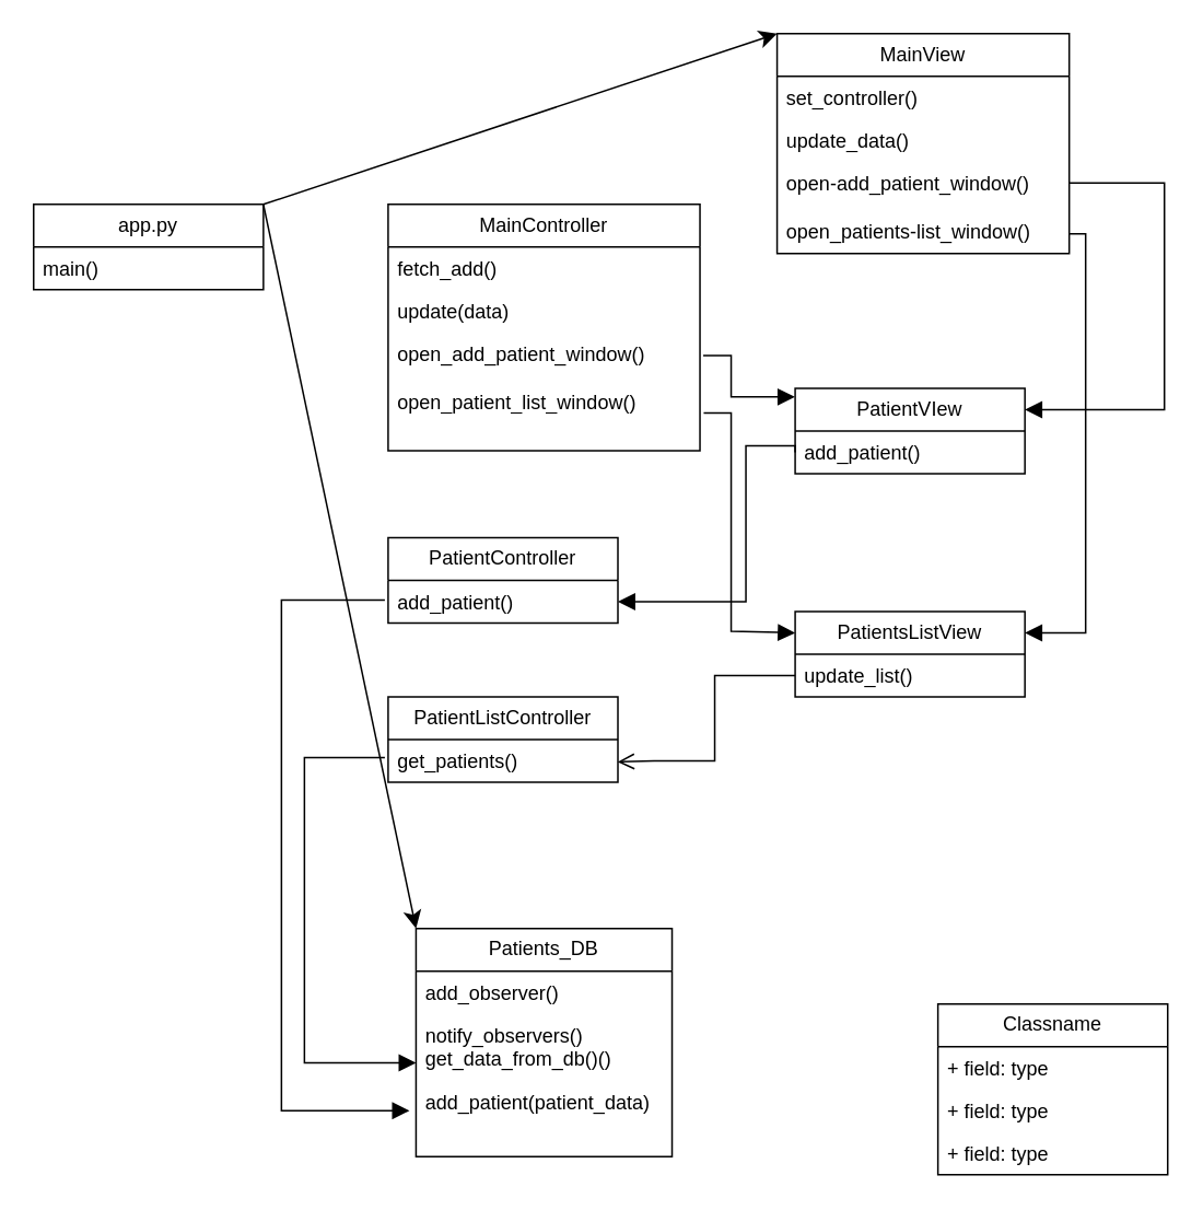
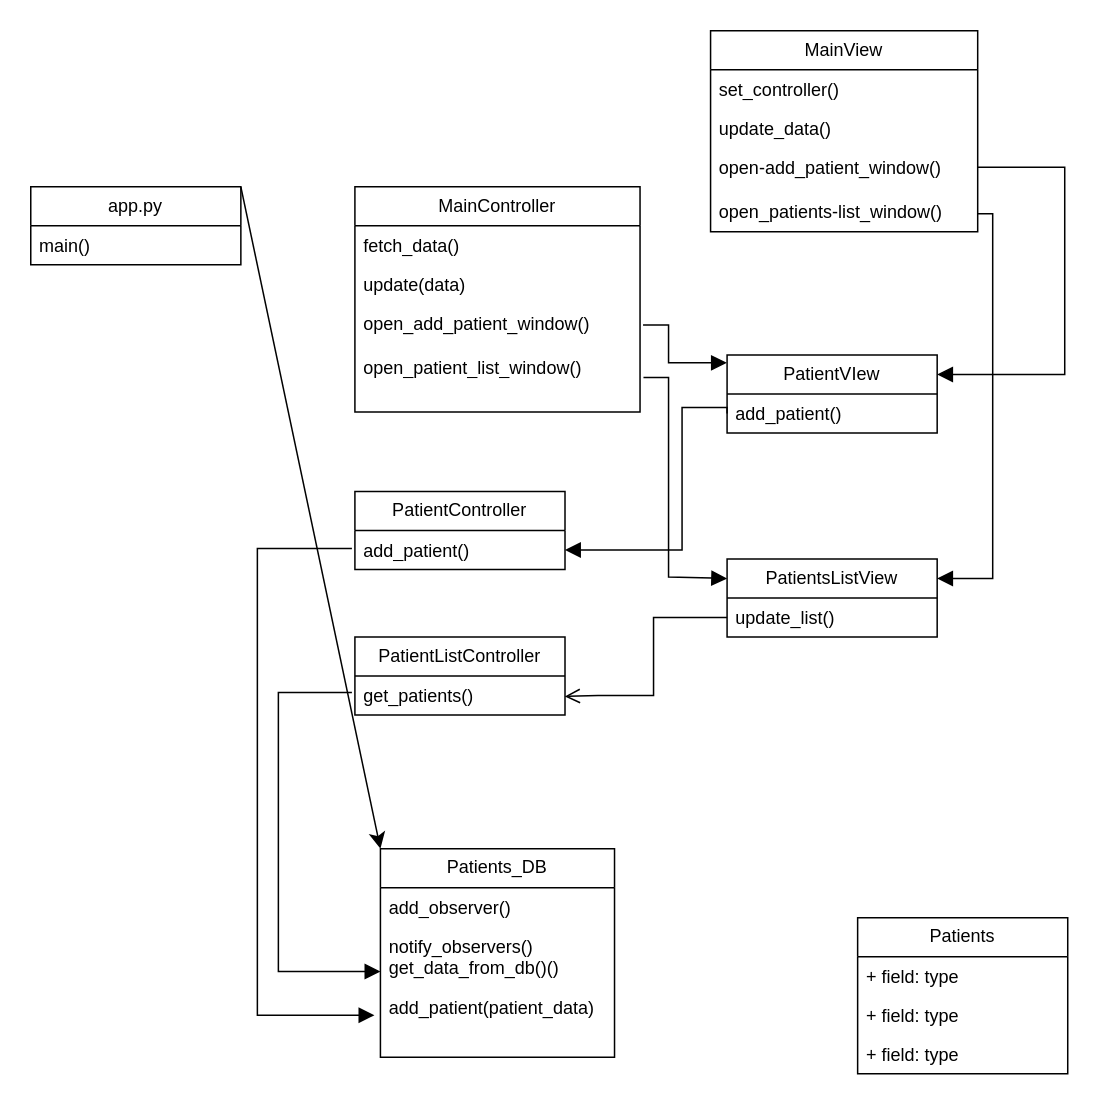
  <mxCell id="0" />
  <mxCell id="1" parent="0" />
- <mxCell id="2" style="edgeStyle=none;curved=1;rounded=0;orthogonalLoop=1;jettySize=auto;html=1;exitX=1;exitY=0;exitDx=0;exitDy=0;entryX=0;entryY=0;entryDx=0;entryDy=0;fontSize=12;startSize=8;endSize=8;" edge="1" parent="1" source="3" target="25"><mxGeometry relative="1" as="geometry" /></mxCell>
  <mxCell id="3" value="app.py" style="swimlane;fontStyle=0;childLayout=stackLayout;horizontal=1;startSize=26;fillColor=none;horizontalStack=0;resizeParent=1;resizeParentMax=0;resizeLast=0;collapsible=1;marginBottom=0;whiteSpace=wrap;html=1;" vertex="1" parent="1"><mxGeometry x="20" y="124" width="140" height="52" as="geometry" /></mxCell>
  <mxCell id="4" value="main()" style="text;strokeColor=none;fillColor=none;align=left;verticalAlign=top;spacingLeft=4;spacingRight=4;overflow=hidden;rotatable=0;points=[[0,0.5],[1,0.5]];portConstraint=eastwest;whiteSpace=wrap;html=1;" vertex="1" parent="3"><mxGeometry y="26" width="140" height="26" as="geometry" /></mxCell>
  <mxCell id="5" value="MainController" style="swimlane;fontStyle=0;childLayout=stackLayout;horizontal=1;startSize=26;fillColor=none;horizontalStack=0;resizeParent=1;resizeParentMax=0;resizeLast=0;collapsible=1;marginBottom=0;whiteSpace=wrap;html=1;" vertex="1" parent="1"><mxGeometry x="236" y="124" width="190" height="150" as="geometry" /></mxCell>
- <mxCell id="6" value="fetch_add()" style="text;strokeColor=none;fillColor=none;align=left;verticalAlign=top;spacingLeft=4;spacingRight=4;overflow=hidden;rotatable=0;points=[[0,0.5],[1,0.5]];portConstraint=eastwest;whiteSpace=wrap;html=1;" vertex="1" parent="5"><mxGeometry y="26" width="190" height="26" as="geometry" /></mxCell>
+ <mxCell id="6" value="fetch_data()" style="text;strokeColor=none;fillColor=none;align=left;verticalAlign=top;spacingLeft=4;spacingRight=4;overflow=hidden;rotatable=0;points=[[0,0.5],[1,0.5]];portConstraint=eastwest;whiteSpace=wrap;html=1;" vertex="1" parent="5"><mxGeometry y="26" width="190" height="26" as="geometry" /></mxCell>
  <mxCell id="7" value="update(data)" style="text;strokeColor=none;fillColor=none;align=left;verticalAlign=top;spacingLeft=4;spacingRight=4;overflow=hidden;rotatable=0;points=[[0,0.5],[1,0.5]];portConstraint=eastwest;whiteSpace=wrap;html=1;" vertex="1" parent="5"><mxGeometry y="52" width="190" height="26" as="geometry" /></mxCell>
  <mxCell id="8" value="open_add_patient_window()&lt;div&gt;&lt;br&gt;&lt;div&gt;open_patient_list_window()&lt;/div&gt;&lt;/div&gt;" style="text;strokeColor=none;fillColor=none;align=left;verticalAlign=top;spacingLeft=4;spacingRight=4;overflow=hidden;rotatable=0;points=[[0,0.5],[1,0.5]];portConstraint=eastwest;whiteSpace=wrap;html=1;" vertex="1" parent="5"><mxGeometry y="78" width="190" height="72" as="geometry" /></mxCell>
  <mxCell id="9" value="PatientVIew" style="swimlane;fontStyle=0;childLayout=stackLayout;horizontal=1;startSize=26;fillColor=none;horizontalStack=0;resizeParent=1;resizeParentMax=0;resizeLast=0;collapsible=1;marginBottom=0;whiteSpace=wrap;html=1;" vertex="1" parent="1"><mxGeometry x="484" y="236" width="140" height="52" as="geometry" /></mxCell>
  <mxCell id="10" value="add_patient()" style="text;strokeColor=none;fillColor=none;align=left;verticalAlign=top;spacingLeft=4;spacingRight=4;overflow=hidden;rotatable=0;points=[[0,0.5],[1,0.5]];portConstraint=eastwest;whiteSpace=wrap;html=1;" vertex="1" parent="9"><mxGeometry y="26" width="140" height="26" as="geometry" /></mxCell>
  <mxCell id="11" value="PatientsListView" style="swimlane;fontStyle=0;childLayout=stackLayout;horizontal=1;startSize=26;fillColor=none;horizontalStack=0;resizeParent=1;resizeParentMax=0;resizeLast=0;collapsible=1;marginBottom=0;whiteSpace=wrap;html=1;" vertex="1" parent="1"><mxGeometry x="484" y="372" width="140" height="52" as="geometry" /></mxCell>
  <mxCell id="12" value="update_list()" style="text;strokeColor=none;fillColor=none;align=left;verticalAlign=top;spacingLeft=4;spacingRight=4;overflow=hidden;rotatable=0;points=[[0,0.5],[1,0.5]];portConstraint=eastwest;whiteSpace=wrap;html=1;" vertex="1" parent="11"><mxGeometry y="26" width="140" height="26" as="geometry" /></mxCell>
  <mxCell id="13" value="PatientListController" style="swimlane;fontStyle=0;childLayout=stackLayout;horizontal=1;startSize=26;fillColor=none;horizontalStack=0;resizeParent=1;resizeParentMax=0;resizeLast=0;collapsible=1;marginBottom=0;whiteSpace=wrap;html=1;" vertex="1" parent="1"><mxGeometry x="236" y="424" width="140" height="52" as="geometry" /></mxCell>
  <mxCell id="14" value="get_patients()" style="text;strokeColor=none;fillColor=none;align=left;verticalAlign=top;spacingLeft=4;spacingRight=4;overflow=hidden;rotatable=0;points=[[0,0.5],[1,0.5]];portConstraint=eastwest;whiteSpace=wrap;html=1;" vertex="1" parent="13"><mxGeometry y="26" width="140" height="26" as="geometry" /></mxCell>
  <mxCell id="15" value="PatientController" style="swimlane;fontStyle=0;childLayout=stackLayout;horizontal=1;startSize=26;fillColor=none;horizontalStack=0;resizeParent=1;resizeParentMax=0;resizeLast=0;collapsible=1;marginBottom=0;whiteSpace=wrap;html=1;" vertex="1" parent="1"><mxGeometry x="236" y="327" width="140" height="52" as="geometry" /></mxCell>
  <mxCell id="16" value="add_patient()" style="text;strokeColor=none;fillColor=none;align=left;verticalAlign=top;spacingLeft=4;spacingRight=4;overflow=hidden;rotatable=0;points=[[0,0.5],[1,0.5]];portConstraint=eastwest;whiteSpace=wrap;html=1;" vertex="1" parent="15"><mxGeometry y="26" width="140" height="26" as="geometry" /></mxCell>
- <mxCell id="17" value="Classname" style="swimlane;fontStyle=0;childLayout=stackLayout;horizontal=1;startSize=26;fillColor=none;horizontalStack=0;resizeParent=1;resizeParentMax=0;resizeLast=0;collapsible=1;marginBottom=0;whiteSpace=wrap;html=1;" vertex="1" parent="1"><mxGeometry x="571" y="611" width="140" height="104" as="geometry" /></mxCell>
+ <mxCell id="17" value="Patients" style="swimlane;fontStyle=0;childLayout=stackLayout;horizontal=1;startSize=26;fillColor=none;horizontalStack=0;resizeParent=1;resizeParentMax=0;resizeLast=0;collapsible=1;marginBottom=0;whiteSpace=wrap;html=1;" vertex="1" parent="1"><mxGeometry x="571" y="611" width="140" height="104" as="geometry" /></mxCell>
  <mxCell id="18" value="+ field: type" style="text;strokeColor=none;fillColor=none;align=left;verticalAlign=top;spacingLeft=4;spacingRight=4;overflow=hidden;rotatable=0;points=[[0,0.5],[1,0.5]];portConstraint=eastwest;whiteSpace=wrap;html=1;" vertex="1" parent="17"><mxGeometry y="26" width="140" height="26" as="geometry" /></mxCell>
  <mxCell id="19" value="+ field: type" style="text;strokeColor=none;fillColor=none;align=left;verticalAlign=top;spacingLeft=4;spacingRight=4;overflow=hidden;rotatable=0;points=[[0,0.5],[1,0.5]];portConstraint=eastwest;whiteSpace=wrap;html=1;" vertex="1" parent="17"><mxGeometry y="52" width="140" height="26" as="geometry" /></mxCell>
  <mxCell id="20" value="+ field: type" style="text;strokeColor=none;fillColor=none;align=left;verticalAlign=top;spacingLeft=4;spacingRight=4;overflow=hidden;rotatable=0;points=[[0,0.5],[1,0.5]];portConstraint=eastwest;whiteSpace=wrap;html=1;" vertex="1" parent="17"><mxGeometry y="78" width="140" height="26" as="geometry" /></mxCell>
  <mxCell id="21" value="Patients_DB" style="swimlane;fontStyle=0;childLayout=stackLayout;horizontal=1;startSize=26;fillColor=none;horizontalStack=0;resizeParent=1;resizeParentMax=0;resizeLast=0;collapsible=1;marginBottom=0;whiteSpace=wrap;html=1;" vertex="1" parent="1"><mxGeometry x="253" y="565" width="156" height="139" as="geometry" /></mxCell>
  <mxCell id="22" value="add_observer()" style="text;strokeColor=none;fillColor=none;align=left;verticalAlign=top;spacingLeft=4;spacingRight=4;overflow=hidden;rotatable=0;points=[[0,0.5],[1,0.5]];portConstraint=eastwest;whiteSpace=wrap;html=1;" vertex="1" parent="21"><mxGeometry y="26" width="156" height="26" as="geometry" /></mxCell>
  <mxCell id="23" value="notify_observers()&lt;div&gt;get_data_from_db()()&lt;/div&gt;" style="text;strokeColor=none;fillColor=none;align=left;verticalAlign=top;spacingLeft=4;spacingRight=4;overflow=hidden;rotatable=0;points=[[0,0.5],[1,0.5]];portConstraint=eastwest;whiteSpace=wrap;html=1;" vertex="1" parent="21"><mxGeometry y="52" width="156" height="41" as="geometry" /></mxCell>
  <mxCell id="24" value="add_patient(patient_data)" style="text;strokeColor=none;fillColor=none;align=left;verticalAlign=top;spacingLeft=4;spacingRight=4;overflow=hidden;rotatable=0;points=[[0,0.5],[1,0.5]];portConstraint=eastwest;whiteSpace=wrap;html=1;" vertex="1" parent="21"><mxGeometry y="93" width="156" height="46" as="geometry" /></mxCell>
  <mxCell id="25" value="MainView" style="swimlane;fontStyle=0;childLayout=stackLayout;horizontal=1;startSize=26;fillColor=none;horizontalStack=0;resizeParent=1;resizeParentMax=0;resizeLast=0;collapsible=1;marginBottom=0;whiteSpace=wrap;html=1;" vertex="1" parent="1"><mxGeometry x="473" y="20" width="178" height="134" as="geometry" /></mxCell>
  <mxCell id="26" value="set_controller()" style="text;strokeColor=none;fillColor=none;align=left;verticalAlign=top;spacingLeft=4;spacingRight=4;overflow=hidden;rotatable=0;points=[[0,0.5],[1,0.5]];portConstraint=eastwest;whiteSpace=wrap;html=1;" vertex="1" parent="25"><mxGeometry y="26" width="178" height="26" as="geometry" /></mxCell>
  <mxCell id="27" value="update_data()" style="text;strokeColor=none;fillColor=none;align=left;verticalAlign=top;spacingLeft=4;spacingRight=4;overflow=hidden;rotatable=0;points=[[0,0.5],[1,0.5]];portConstraint=eastwest;whiteSpace=wrap;html=1;" vertex="1" parent="25"><mxGeometry y="52" width="178" height="26" as="geometry" /></mxCell>
  <mxCell id="28" value="open-add_patient_window()&lt;div&gt;&lt;br&gt;&lt;div&gt;open_patients-list_window()&lt;/div&gt;&lt;div&gt;&lt;br&gt;&lt;/div&gt;&lt;/div&gt;" style="text;strokeColor=none;fillColor=none;align=left;verticalAlign=top;spacingLeft=4;spacingRight=4;overflow=hidden;rotatable=0;points=[[0,0.5],[1,0.5]];portConstraint=eastwest;whiteSpace=wrap;html=1;" vertex="1" parent="25"><mxGeometry y="78" width="178" height="56" as="geometry" /></mxCell>
  <mxCell id="29" value="" style="html=1;align=left;spacingLeft=2;endArrow=block;rounded=0;edgeStyle=orthogonalEdgeStyle;curved=0;rounded=0;fontSize=12;startSize=8;endSize=8;exitX=0;exitY=0.5;exitDx=0;exitDy=0;entryX=1;entryY=0.5;entryDx=0;entryDy=0;" edge="1" target="16" parent="1" source="10"><mxGeometry relative="1" as="geometry"><mxPoint x="424" y="556" as="sourcePoint" /><Array as="points"><mxPoint x="484" y="271" /><mxPoint x="454" y="271" /><mxPoint x="454" y="366" /></Array><mxPoint x="422" y="582" as="targetPoint" /></mxGeometry></mxCell>
  <mxCell id="30" value="" style="html=1;align=left;spacingLeft=2;endArrow=open;rounded=0;edgeStyle=orthogonalEdgeStyle;curved=0;rounded=0;fontSize=12;startSize=8;endSize=8;exitX=0;exitY=0.5;exitDx=0;exitDy=0;entryX=0.999;entryY=0.521;entryDx=0;entryDy=0;entryPerimeter=0;" edge="1" target="14" parent="1" source="12"><mxGeometry relative="1" as="geometry"><mxPoint x="405" y="429" as="sourcePoint" /><Array as="points"><mxPoint x="435" y="411" /><mxPoint x="435" y="463" /><mxPoint x="398" y="463" /></Array><mxPoint x="398" y="464" as="targetPoint" /></mxGeometry></mxCell>
  <mxCell id="31" value="" style="html=1;align=left;spacingLeft=2;endArrow=block;rounded=0;edgeStyle=orthogonalEdgeStyle;curved=0;rounded=0;fontSize=12;startSize=8;endSize=8;exitX=0;exitY=0.5;exitDx=0;exitDy=0;entryX=0;entryY=0.728;entryDx=0;entryDy=0;entryPerimeter=0;" edge="1" parent="1" target="23"><mxGeometry relative="1" as="geometry"><mxPoint x="234" y="461" as="sourcePoint" /><Array as="points"><mxPoint x="185" y="461" /><mxPoint x="185" y="647" /></Array><mxPoint x="126" y="514" as="targetPoint" /></mxGeometry></mxCell>
  <mxCell id="32" style="edgeStyle=none;curved=1;rounded=0;orthogonalLoop=1;jettySize=auto;html=1;exitX=1;exitY=0;exitDx=0;exitDy=0;entryX=0;entryY=0;entryDx=0;entryDy=0;fontSize=12;startSize=8;endSize=8;" edge="1" parent="1" source="3" target="21"><mxGeometry relative="1" as="geometry"><mxPoint x="170" y="134" as="sourcePoint" /><mxPoint x="246" y="134" as="targetPoint" /></mxGeometry></mxCell>
  <mxCell id="33" value="" style="html=1;align=left;spacingLeft=2;endArrow=block;rounded=0;edgeStyle=orthogonalEdgeStyle;curved=0;rounded=0;fontSize=12;startSize=8;endSize=8;exitX=0;exitY=0.5;exitDx=0;exitDy=0;" edge="1" parent="1"><mxGeometry relative="1" as="geometry"><mxPoint x="234" y="365" as="sourcePoint" /><Array as="points"><mxPoint x="171" y="365" /><mxPoint x="171" y="676" /></Array><mxPoint x="249" y="676" as="targetPoint" /></mxGeometry></mxCell>
  <mxCell id="34" value="" style="html=1;align=left;spacingLeft=2;endArrow=block;rounded=0;edgeStyle=orthogonalEdgeStyle;curved=0;rounded=0;fontSize=12;startSize=8;endSize=8;exitX=1.012;exitY=0.681;exitDx=0;exitDy=0;entryX=0;entryY=0.25;entryDx=0;entryDy=0;exitPerimeter=0;" edge="1" parent="1" source="8" target="11"><mxGeometry relative="1" as="geometry"><mxPoint x="494" y="421" as="sourcePoint" /><Array as="points"><mxPoint x="445" y="251" /><mxPoint x="445" y="384" /><mxPoint x="484" y="384" /></Array><mxPoint x="386" y="474" as="targetPoint" /></mxGeometry></mxCell>
  <mxCell id="35" value="" style="html=1;align=left;spacingLeft=2;endArrow=block;rounded=0;edgeStyle=orthogonalEdgeStyle;curved=0;rounded=0;fontSize=12;startSize=8;endSize=8;exitX=1.012;exitY=0.681;exitDx=0;exitDy=0;entryX=-0.001;entryY=0.102;entryDx=0;entryDy=0;exitPerimeter=0;entryPerimeter=0;" edge="1" parent="1" target="9"><mxGeometry relative="1" as="geometry"><mxPoint x="428" y="216" as="sourcePoint" /><Array as="points"><mxPoint x="445" y="216" /><mxPoint x="445" y="241" /><mxPoint x="484" y="241" /></Array><mxPoint x="484" y="350" as="targetPoint" /></mxGeometry></mxCell>
  <mxCell id="36" value="" style="html=1;align=left;spacingLeft=2;endArrow=block;rounded=0;edgeStyle=orthogonalEdgeStyle;curved=0;rounded=0;fontSize=12;startSize=8;endSize=8;exitX=1.012;exitY=0.681;exitDx=0;exitDy=0;entryX=1;entryY=0.25;entryDx=0;entryDy=0;exitPerimeter=0;" edge="1" parent="1" target="9"><mxGeometry relative="1" as="geometry"><mxPoint x="651" y="111" as="sourcePoint" /><Array as="points"><mxPoint x="709" y="111" /><mxPoint x="709" y="249" /></Array><mxPoint x="707" y="245" as="targetPoint" /></mxGeometry></mxCell>
  <mxCell id="37" value="" style="html=1;align=left;spacingLeft=2;endArrow=block;rounded=0;edgeStyle=orthogonalEdgeStyle;curved=0;rounded=0;fontSize=12;startSize=8;endSize=8;exitX=1.012;exitY=0.681;exitDx=0;exitDy=0;entryX=1;entryY=0.25;entryDx=0;entryDy=0;exitPerimeter=0;" edge="1" parent="1" target="11"><mxGeometry relative="1" as="geometry"><mxPoint x="651" y="142" as="sourcePoint" /><Array as="points"><mxPoint x="661" y="142" /><mxPoint x="661" y="385" /></Array><mxPoint x="707" y="276" as="targetPoint" /></mxGeometry></mxCell>
